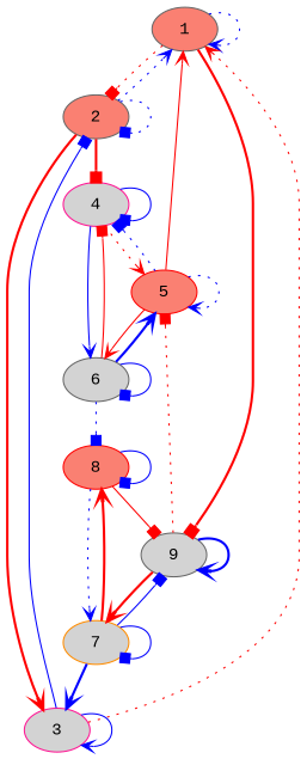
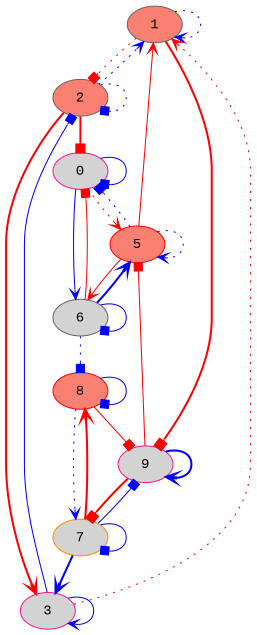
  digraph {
    fontname="Liberation Mono"
    node [color=gray40 fillcolor=lightgrey fontname="Liberation Mono" style=filled]
    edge [arrowhead=box color=blue fontname="Liberation Mono" style=solid]
    1 [fillcolor=salmon]
    2 [fillcolor=salmon]
-   9
+   9 [color=deeppink]
    3 [color=deeppink]
-   4 [color=deeppink]
+   4 [color=deeppink label=0]
    5 [color=red fillcolor=salmon]
    7 [color=darkorange]
    6
    8 [color=red fillcolor=salmon]
    1 -> 1 [arrowhead=vee style=dotted]
    1 -> 2 [color=red style=dotted]
    1 -> 9 [color=red style=bold]
    2 -> 1 [arrowhead=vee style=dotted]
    2 -> 2 [style=dotted]
    2 -> 3 [arrowhead=vee color=red style=bold]
    2 -> 4 [color=red style=bold]
    9 -> 9 [arrowhead=vee style=bold]
-   9 -> 5 [color=red style=dotted]
-   9 -> 7 [arrowhead=vee color=red style=bold]
+   9 -> 5 [color=red]
+   9 -> 7 [color=red style=bold]
    3 -> 1 [arrowhead=vee color=red style=dotted]
    3 -> 2
    3 -> 3 [arrowhead=vee]
    4 -> 4
    4 -> 5 [arrowhead=vee color=red style=dotted]
    4 -> 6 [arrowhead=vee]
    5 -> 1 [arrowhead=vee color=red]
    5 -> 4 [style=dotted]
    5 -> 5 [arrowhead=vee style=dotted]
    5 -> 6 [arrowhead=vee color=red]
    7 -> 9
    7 -> 3 [arrowhead=vee style=bold]
    7 -> 7
    7 -> 8 [arrowhead=vee color=red style=bold]
    6 -> 4 [color=red]
    6 -> 5 [arrowhead=vee style=bold]
    6 -> 6
    6 -> 8 [style=dotted]
    8 -> 9 [color=red]
    8 -> 7 [arrowhead=vee style=dotted]
    8 -> 8
  }
